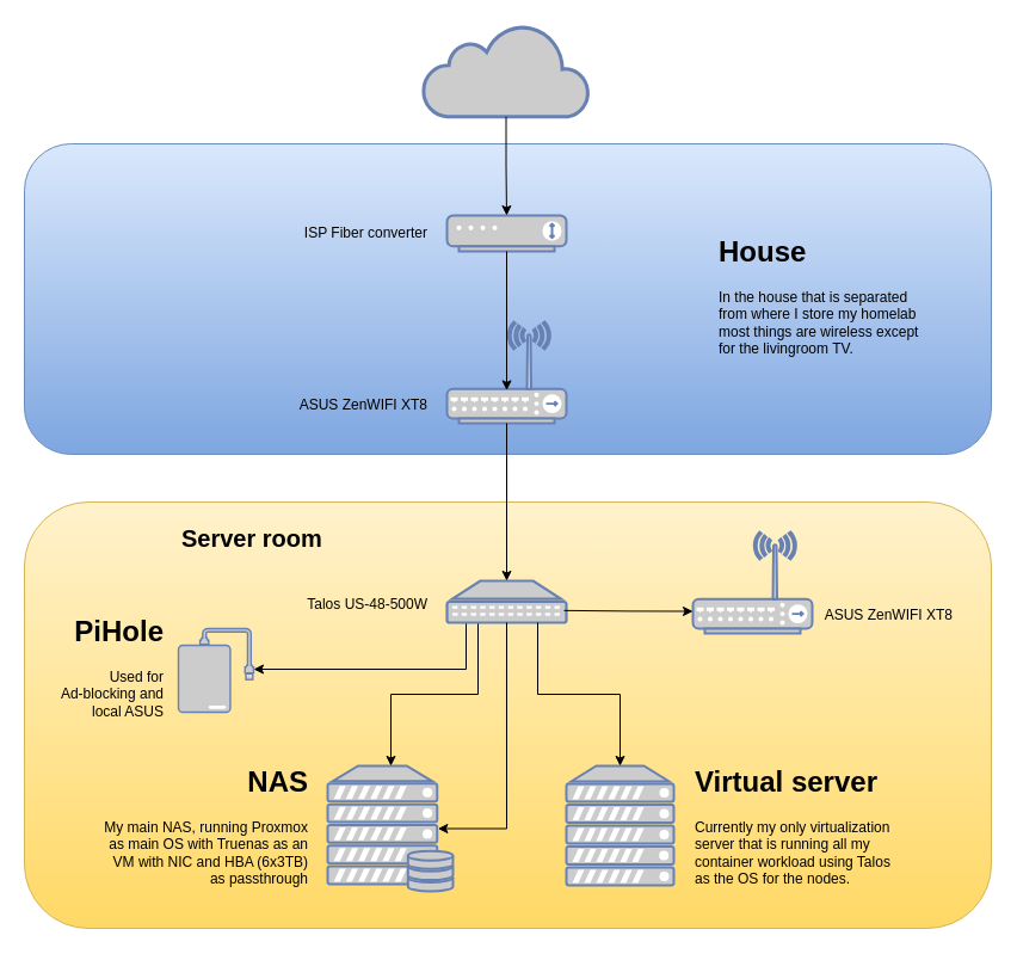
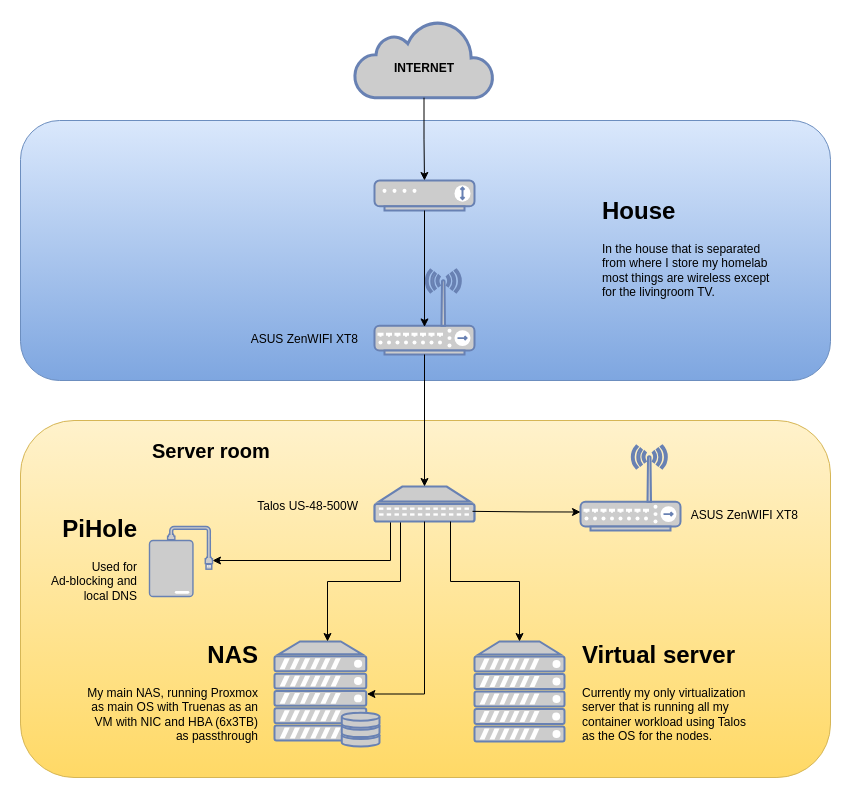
  <mxCell id="0" />
  <mxCell id="1" parent="0" />
  <mxCell id="2" value="" style="rounded=1;whiteSpace=wrap;html=1;fillColor=#dae8fc;gradientColor=#7ea6e0;strokeColor=#6c8ebf;" parent="1" vertex="1"><mxGeometry x="20" y="120" width="810" height="260" as="geometry" /></mxCell>
  <mxCell id="3" value="" style="rounded=1;whiteSpace=wrap;html=1;fillColor=#fff2cc;gradientColor=#ffd966;strokeColor=#d6b656;" parent="1" vertex="1"><mxGeometry x="20" y="420" width="810" height="357" as="geometry" /></mxCell>
  <mxCell id="4" value="" style="fontColor=#0066CC;verticalAlign=top;verticalLabelPosition=bottom;labelPosition=center;align=center;html=1;outlineConnect=0;fillColor=#CCCCCC;strokeColor=#6881B3;gradientColor=none;gradientDirection=north;strokeWidth=2;shape=mxgraph.networks.server;" parent="1" vertex="1"><mxGeometry x="474" y="641" width="90" height="100" as="geometry" /></mxCell>
  <mxCell id="5" value="" style="fontColor=#0066CC;verticalAlign=top;verticalLabelPosition=bottom;labelPosition=center;align=center;html=1;outlineConnect=0;fillColor=#CCCCCC;strokeColor=#6881B3;gradientColor=none;gradientDirection=north;strokeWidth=2;shape=mxgraph.networks.server_storage;" parent="1" vertex="1"><mxGeometry x="274" y="641" width="105" height="105" as="geometry" /></mxCell>
  <mxCell id="6" value="" style="fontColor=#0066CC;verticalAlign=top;verticalLabelPosition=bottom;labelPosition=center;align=center;html=1;outlineConnect=0;fillColor=#CCCCCC;strokeColor=#6881B3;gradientColor=none;gradientDirection=north;strokeWidth=2;shape=mxgraph.networks.wireless_hub;" parent="1" vertex="1"><mxGeometry x="374" y="269" width="100" height="85" as="geometry" /></mxCell>
  <mxCell id="7" value="" style="fontColor=#0066CC;verticalAlign=top;verticalLabelPosition=bottom;labelPosition=center;align=center;html=1;outlineConnect=0;fillColor=#CCCCCC;strokeColor=#6881B3;gradientColor=none;gradientDirection=north;strokeWidth=2;shape=mxgraph.networks.wireless_hub;" parent="1" vertex="1"><mxGeometry x="580" y="445" width="100" height="85" as="geometry" /></mxCell>
  <mxCell id="8" style="edgeStyle=orthogonalEdgeStyle;rounded=0;orthogonalLoop=1;jettySize=auto;html=1;exitX=0.5;exitY=1;exitDx=0;exitDy=0;exitPerimeter=0;" parent="1" source="10" target="5" edge="1"><mxGeometry relative="1" as="geometry"><Array as="points"><mxPoint x="400" y="521" /><mxPoint x="400" y="581" /><mxPoint x="327" y="581" /></Array></mxGeometry></mxCell>
  <mxCell id="9" style="edgeStyle=orthogonalEdgeStyle;rounded=0;orthogonalLoop=1;jettySize=auto;html=1;exitX=0.02;exitY=0.98;exitDx=0;exitDy=0;exitPerimeter=0;" parent="1" source="10" target="27" edge="1"><mxGeometry relative="1" as="geometry"><Array as="points"><mxPoint x="390" y="520" /><mxPoint x="390" y="560" /></Array></mxGeometry></mxCell>
  <mxCell id="10" value="" style="fontColor=#0066CC;verticalAlign=top;verticalLabelPosition=bottom;labelPosition=center;align=center;html=1;outlineConnect=0;fillColor=#CCCCCC;strokeColor=#6881B3;gradientColor=none;gradientDirection=north;strokeWidth=2;shape=mxgraph.networks.patch_panel;" parent="1" vertex="1"><mxGeometry x="374" y="486" width="100" height="35" as="geometry" /></mxCell>
  <mxCell id="11" style="edgeStyle=orthogonalEdgeStyle;rounded=0;orthogonalLoop=1;jettySize=auto;html=1;entryX=0.5;entryY=0;entryDx=0;entryDy=0;entryPerimeter=0;" parent="1" source="10" target="4" edge="1"><mxGeometry relative="1" as="geometry"><Array as="points"><mxPoint x="450" y="581" /><mxPoint x="519" y="581" /></Array></mxGeometry></mxCell>
  <mxCell id="12" style="edgeStyle=orthogonalEdgeStyle;rounded=0;orthogonalLoop=1;jettySize=auto;html=1;exitX=0.5;exitY=1;exitDx=0;exitDy=0;exitPerimeter=0;entryX=0.5;entryY=0;entryDx=0;entryDy=0;entryPerimeter=0;" parent="1" source="6" target="10" edge="1"><mxGeometry relative="1" as="geometry" /></mxCell>
  <mxCell id="13" style="edgeStyle=orthogonalEdgeStyle;rounded=0;orthogonalLoop=1;jettySize=auto;html=1;exitX=0.98;exitY=0.51;exitDx=0;exitDy=0;exitPerimeter=0;entryX=0;entryY=0.7;entryDx=0;entryDy=0;entryPerimeter=0;" parent="1" edge="1"><mxGeometry relative="1" as="geometry"><mxPoint x="472" y="510.85" as="sourcePoint" /><mxPoint x="580" y="511.5" as="targetPoint" /></mxGeometry></mxCell>
  <mxCell id="14" value="ASUS ZenWIFI XT8" style="text;html=1;align=right;verticalAlign=middle;whiteSpace=wrap;rounded=0;" parent="1" vertex="1"><mxGeometry x="250" y="324" width="110" height="30" as="geometry" /></mxCell>
  <mxCell id="15" value="ASUS ZenWIFI XT8" style="text;html=1;align=right;verticalAlign=middle;whiteSpace=wrap;rounded=0;" parent="1" vertex="1"><mxGeometry x="690" y="500" width="110" height="30" as="geometry" /></mxCell>
  <mxCell id="16" value="Talos US-48-500W" style="text;html=1;align=right;verticalAlign=middle;whiteSpace=wrap;rounded=0;" parent="1" vertex="1"><mxGeometry x="240" y="491" width="120" height="30" as="geometry" /></mxCell>
  <mxCell id="17" value="&lt;h1 style=&quot;margin-top: 0px;&quot;&gt;NAS&lt;/h1&gt;&lt;p&gt;My main NAS, running Proxmox as main OS with Truenas as an VM with NIC and HBA (6x3TB) as passthrough&lt;/p&gt;" style="text;html=1;whiteSpace=wrap;overflow=hidden;rounded=0;align=right;" parent="1" vertex="1"><mxGeometry x="80" y="633.5" width="180" height="120" as="geometry" /></mxCell>
  <mxCell id="18" value="&lt;h1 style=&quot;margin-top: 0px;&quot;&gt;Virtual server&lt;/h1&gt;&lt;p&gt;Currently my only virtualization server that is running all my container workload using Talos as the OS for the nodes.&lt;/p&gt;" style="text;html=1;whiteSpace=wrap;overflow=hidden;rounded=0;align=left;" parent="1" vertex="1"><mxGeometry x="580" y="633.5" width="180" height="120" as="geometry" /></mxCell>
  <mxCell id="19" value="" style="fontColor=#0066CC;verticalAlign=top;verticalLabelPosition=bottom;labelPosition=center;align=center;html=1;outlineConnect=0;fillColor=#CCCCCC;strokeColor=#6881B3;gradientColor=none;gradientDirection=north;strokeWidth=2;shape=mxgraph.networks.modem;" parent="1" vertex="1"><mxGeometry x="374" y="180" width="100" height="30" as="geometry" /></mxCell>
  <mxCell id="20" value="" style="group" parent="1" vertex="1" connectable="0"><mxGeometry x="354" y="20" width="139" height="77.22" as="geometry" /></mxCell>
  <mxCell id="21" value="" style="html=1;outlineConnect=0;fillColor=#CCCCCC;strokeColor=#6881B3;gradientColor=none;gradientDirection=north;strokeWidth=2;shape=mxgraph.networks.cloud;fontColor=#ffffff;" parent="20" vertex="1"><mxGeometry width="139" height="77.22" as="geometry" /></mxCell>
+ <mxCell id="22" value="INTERNET" style="text;html=1;align=center;verticalAlign=middle;whiteSpace=wrap;rounded=0;fillColor=none;fontStyle=1" parent="20" vertex="1"><mxGeometry x="40" y="33.22" width="60" height="30" as="geometry" /></mxCell>
  <mxCell id="23" style="edgeStyle=orthogonalEdgeStyle;rounded=0;orthogonalLoop=1;jettySize=auto;html=1;exitX=0.5;exitY=1;exitDx=0;exitDy=0;exitPerimeter=0;" parent="1" source="21" target="19" edge="1"><mxGeometry relative="1" as="geometry" /></mxCell>
  <mxCell id="24" style="edgeStyle=orthogonalEdgeStyle;rounded=0;orthogonalLoop=1;jettySize=auto;html=1;entryX=0.5;entryY=0.676;entryDx=0;entryDy=0;entryPerimeter=0;" parent="1" source="19" target="6" edge="1"><mxGeometry relative="1" as="geometry" /></mxCell>
- <mxCell id="25" value="ISP Fiber converter" style="text;html=1;align=right;verticalAlign=middle;whiteSpace=wrap;rounded=0;" parent="1" vertex="1"><mxGeometry x="250" y="180" width="110" height="30" as="geometry" /></mxCell>
  <mxCell id="26" value="Server room" style="text;html=1;align=left;verticalAlign=middle;whiteSpace=wrap;rounded=0;fontStyle=1;fontSize=20;" parent="1" vertex="1"><mxGeometry x="150" y="435" width="130" height="30" as="geometry" /></mxCell>
  <mxCell id="27" value="" style="fontColor=#0066CC;verticalAlign=top;verticalLabelPosition=bottom;labelPosition=center;align=center;html=1;outlineConnect=0;fillColor=#CCCCCC;strokeColor=#6881B3;gradientColor=none;gradientDirection=north;strokeWidth=2;shape=mxgraph.networks.external_storage;" parent="1" vertex="1"><mxGeometry x="149" y="526" width="63" height="70" as="geometry" /></mxCell>
- <mxCell id="28" value="&lt;h1 style=&quot;margin-top: 0px;&quot;&gt;PiHole&lt;/h1&gt;&lt;div&gt;Used for&lt;/div&gt;&lt;div&gt;Ad-blocking and local ASUS&lt;/div&gt;" style="text;html=1;whiteSpace=wrap;overflow=hidden;rounded=0;align=right;" parent="1" vertex="1"><mxGeometry x="40" y="508" width="99" height="120" as="geometry" /></mxCell>
+ <mxCell id="28" value="&lt;h1 style=&quot;margin-top: 0px;&quot;&gt;PiHole&lt;/h1&gt;&lt;div&gt;Used for&lt;/div&gt;&lt;div&gt;Ad-blocking and local DNS&lt;/div&gt;" style="text;html=1;whiteSpace=wrap;overflow=hidden;rounded=0;align=right;" parent="1" vertex="1"><mxGeometry x="40" y="508" width="99" height="120" as="geometry" /></mxCell>
  <mxCell id="29" value="&lt;h1 style=&quot;margin-top: 0px;&quot;&gt;House&lt;/h1&gt;&lt;p&gt;In the house that is separated from where I store my homelab most things are wireless except for the livingroom TV.&lt;/p&gt;" style="text;html=1;whiteSpace=wrap;overflow=hidden;rounded=0;" parent="1" vertex="1"><mxGeometry x="600" y="190" width="180" height="120" as="geometry" /></mxCell>
  <mxCell id="30" style="edgeStyle=orthogonalEdgeStyle;rounded=0;orthogonalLoop=1;jettySize=auto;html=1;exitX=0.5;exitY=1;exitDx=0;exitDy=0;exitPerimeter=0;entryX=0.88;entryY=0.5;entryDx=0;entryDy=0;entryPerimeter=0;" edge="1" parent="1" source="10" target="5"><mxGeometry relative="1" as="geometry"><Array as="points"><mxPoint x="424" y="694" /></Array></mxGeometry></mxCell>
